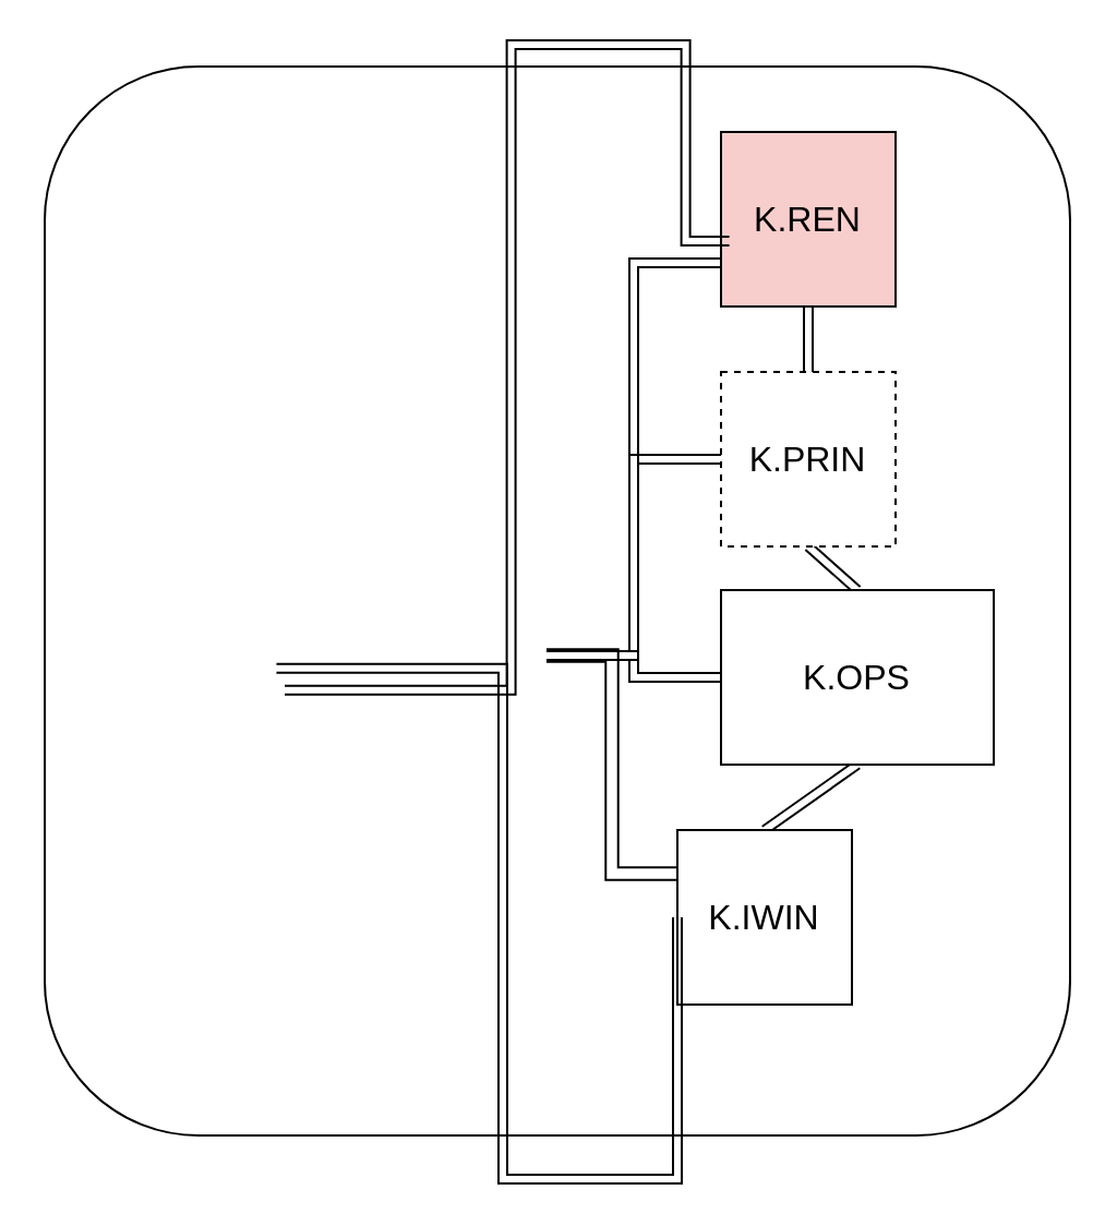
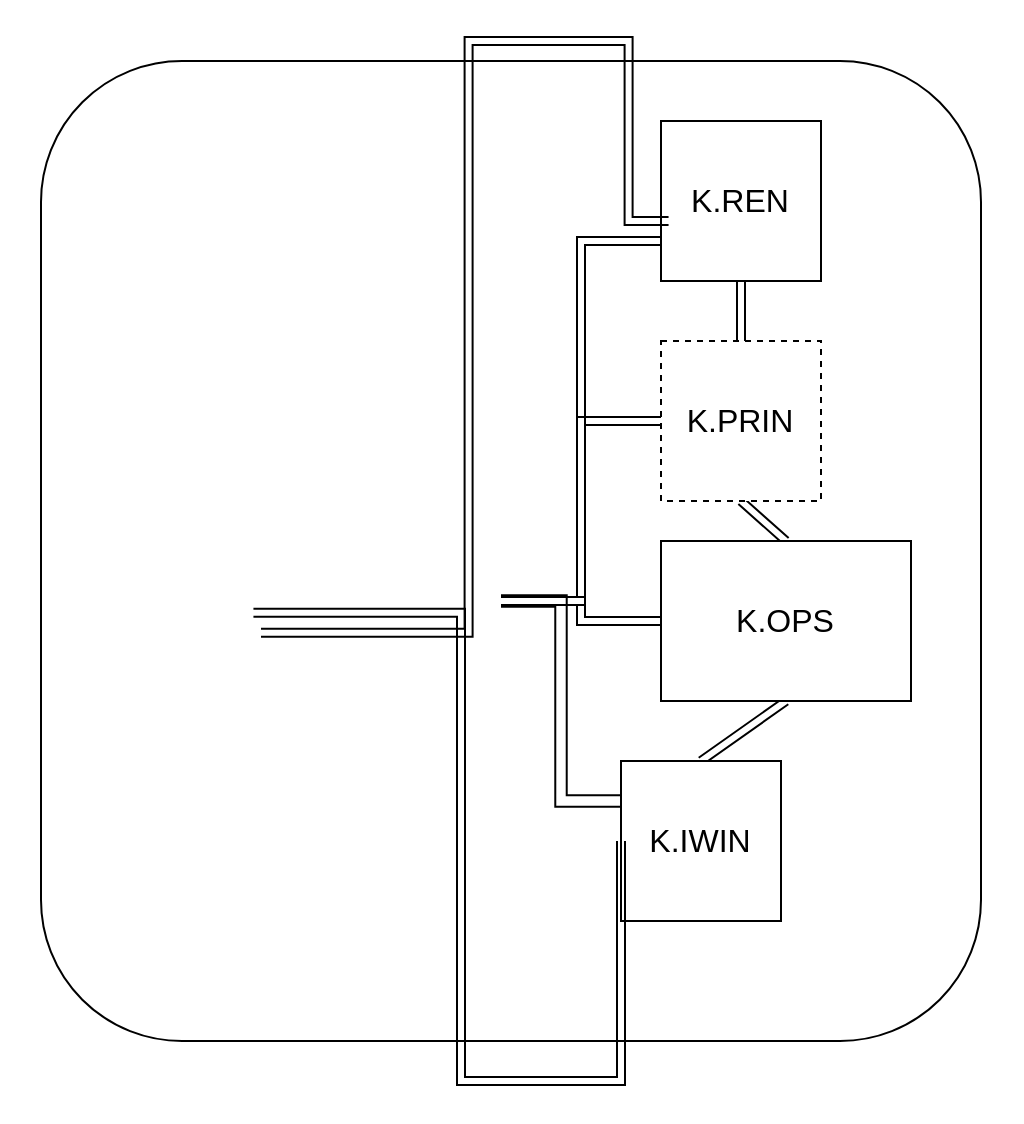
  <mxCell id="0" />
  <mxCell id="1" parent="0" />
  <mxCell id="2" value="" style="rounded=1;whiteSpace=wrap;html=1;" vertex="1" parent="1"><mxGeometry x="20" y="30" width="470" height="490" as="geometry" /></mxCell>
  <mxCell id="3" style="edgeStyle=none;shape=link;rounded=0;orthogonalLoop=1;jettySize=auto;html=1;exitX=0.5;exitY=1;exitDx=0;exitDy=0;entryX=0.5;entryY=0;entryDx=0;entryDy=0;" edge="1" parent="1" source="5" target="8"><mxGeometry relative="1" as="geometry" /></mxCell>
  <mxCell id="4" style="edgeStyle=elbowEdgeStyle;shape=link;rounded=0;orthogonalLoop=1;jettySize=auto;html=1;exitX=0;exitY=0.75;exitDx=0;exitDy=0;" edge="1" parent="1" source="5"><mxGeometry relative="1" as="geometry"><mxPoint x="250" y="300" as="targetPoint" /></mxGeometry></mxCell>
- <mxCell id="5" value="&lt;font size=&quot;3&quot;&gt;K.REN&lt;/font&gt;" style="whiteSpace=wrap;html=1;aspect=fixed;fillColor=#f8cecc;" vertex="1" parent="1"><mxGeometry x="330" y="60" width="80" height="80" as="geometry" /></mxCell>
+ <mxCell id="5" value="&lt;font size=&quot;3&quot;&gt;K.REN&lt;/font&gt;" style="whiteSpace=wrap;html=1;aspect=fixed;" vertex="1" parent="1"><mxGeometry x="330" y="60" width="80" height="80" as="geometry" /></mxCell>
  <mxCell id="6" style="edgeStyle=none;shape=link;rounded=0;orthogonalLoop=1;jettySize=auto;html=1;exitX=0.5;exitY=1;exitDx=0;exitDy=0;entryX=0.5;entryY=0;entryDx=0;entryDy=0;" edge="1" parent="1" source="8" target="11"><mxGeometry relative="1" as="geometry" /></mxCell>
  <mxCell id="7" style="edgeStyle=elbowEdgeStyle;shape=link;rounded=0;orthogonalLoop=1;jettySize=auto;html=1;" edge="1" parent="1" source="8"><mxGeometry relative="1" as="geometry"><mxPoint x="250" y="300" as="targetPoint" /></mxGeometry></mxCell>
  <mxCell id="8" value="&lt;font size=&quot;3&quot;&gt;K.PRIN&lt;/font&gt;" style="whiteSpace=wrap;html=1;aspect=fixed;dashed=1;" vertex="1" parent="1"><mxGeometry x="330" y="170" width="80" height="80" as="geometry" /></mxCell>
  <mxCell id="9" style="shape=link;rounded=0;orthogonalLoop=1;jettySize=auto;html=1;exitX=0.5;exitY=1;exitDx=0;exitDy=0;entryX=0.5;entryY=0;entryDx=0;entryDy=0;" edge="1" parent="1" source="11" target="13"><mxGeometry relative="1" as="geometry" /></mxCell>
  <mxCell id="10" style="edgeStyle=elbowEdgeStyle;shape=link;rounded=0;orthogonalLoop=1;jettySize=auto;html=1;exitX=0;exitY=0.5;exitDx=0;exitDy=0;" edge="1" parent="1" source="11"><mxGeometry relative="1" as="geometry"><mxPoint x="250" y="300" as="targetPoint" /></mxGeometry></mxCell>
  <mxCell id="11" value="&lt;font size=&quot;3&quot;&gt;K.OPS&lt;/font&gt;" style="whiteSpace=wrap;html=1;aspect=fixed;" vertex="1" parent="1"><mxGeometry x="330" y="270" width="125" height="80" as="geometry" /></mxCell>
  <mxCell id="12" style="edgeStyle=elbowEdgeStyle;shape=link;rounded=0;orthogonalLoop=1;jettySize=auto;html=1;exitX=0;exitY=0.25;exitDx=0;exitDy=0;width=5.714;" edge="1" parent="1" source="13"><mxGeometry relative="1" as="geometry"><mxPoint x="250" y="300" as="targetPoint" /></mxGeometry></mxCell>
  <mxCell id="13" value="&lt;font size=&quot;3&quot;&gt;K.IWIN&lt;/font&gt;" style="whiteSpace=wrap;html=1;aspect=fixed;" vertex="1" parent="1"><mxGeometry x="310" y="380" width="80" height="80" as="geometry" /></mxCell>
  <mxCell id="14" style="edgeStyle=orthogonalEdgeStyle;shape=link;rounded=0;orthogonalLoop=1;jettySize=auto;html=1;exitX=0;exitY=0.5;exitDx=0;exitDy=0;entryX=0.226;entryY=0.563;entryDx=0;entryDy=0;entryPerimeter=0;" edge="1" parent="1"><mxGeometry relative="1" as="geometry"><mxPoint x="333.78" y="110" as="sourcePoint" /><mxPoint x="130" y="315.87" as="targetPoint" /><Array as="points"><mxPoint x="313.78" y="110" /><mxPoint x="313.78" y="20" /><mxPoint x="233.78" y="20" /><mxPoint x="233.78" y="316" /></Array></mxGeometry></mxCell>
  <mxCell id="15" style="edgeStyle=orthogonalEdgeStyle;shape=link;rounded=0;orthogonalLoop=1;jettySize=auto;html=1;exitX=0;exitY=0.5;exitDx=0;exitDy=0;entryX=0.226;entryY=0.563;entryDx=0;entryDy=0;entryPerimeter=0;" edge="1" parent="1" source="13" target="2"><mxGeometry relative="1" as="geometry"><Array as="points"><mxPoint x="310" y="420" /><mxPoint x="310" y="540" /><mxPoint x="230" y="540" /><mxPoint x="230" y="306" /></Array></mxGeometry></mxCell>
